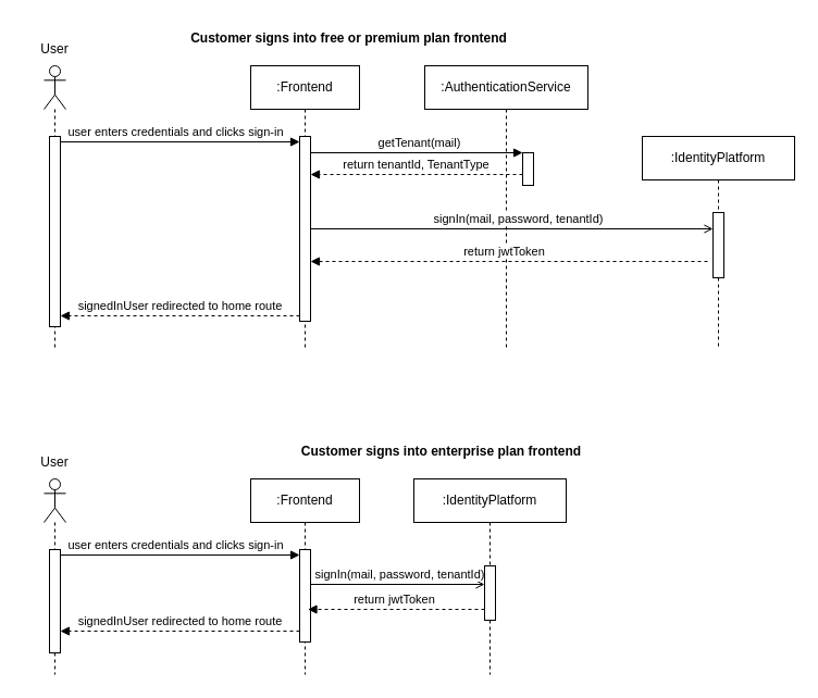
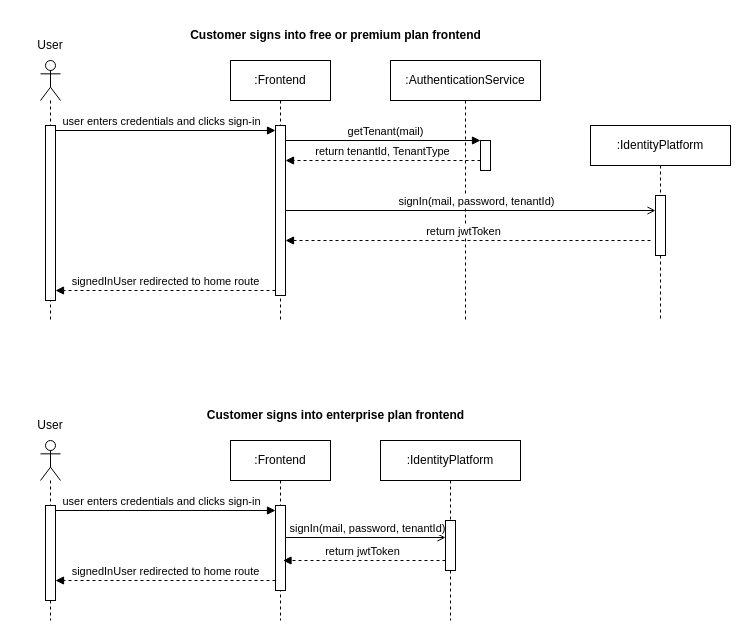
  <mxCell id="0" />
  <mxCell id="1" parent="0" />
  <mxCell id="2" value=":Frontend" style="shape=umlLifeline;perimeter=lifelinePerimeter;whiteSpace=wrap;html=1;container=0;dropTarget=0;collapsible=0;recursiveResize=0;outlineConnect=0;portConstraint=eastwest;newEdgeStyle={&quot;edgeStyle&quot;:&quot;elbowEdgeStyle&quot;,&quot;elbow&quot;:&quot;vertical&quot;,&quot;curved&quot;:0,&quot;rounded&quot;:0};" parent="1" vertex="1"><mxGeometry x="230" y="60" width="100" height="260" as="geometry" /></mxCell>
  <mxCell id="3" value="" style="html=1;points=[];perimeter=orthogonalPerimeter;outlineConnect=0;targetShapes=umlLifeline;portConstraint=eastwest;newEdgeStyle={&quot;edgeStyle&quot;:&quot;elbowEdgeStyle&quot;,&quot;elbow&quot;:&quot;vertical&quot;,&quot;curved&quot;:0,&quot;rounded&quot;:0};" parent="2" vertex="1"><mxGeometry x="45" y="65" width="10" height="170" as="geometry" /></mxCell>
  <mxCell id="4" value=":AuthenticationService" style="shape=umlLifeline;perimeter=lifelinePerimeter;whiteSpace=wrap;html=1;container=0;dropTarget=0;collapsible=0;recursiveResize=0;outlineConnect=0;portConstraint=eastwest;newEdgeStyle={&quot;edgeStyle&quot;:&quot;elbowEdgeStyle&quot;,&quot;elbow&quot;:&quot;vertical&quot;,&quot;curved&quot;:0,&quot;rounded&quot;:0};" parent="1" vertex="1"><mxGeometry x="390" y="60" width="150" height="260" as="geometry" /></mxCell>
  <mxCell id="5" value="" style="html=1;points=[];perimeter=orthogonalPerimeter;outlineConnect=0;targetShapes=umlLifeline;portConstraint=eastwest;newEdgeStyle={&quot;edgeStyle&quot;:&quot;elbowEdgeStyle&quot;,&quot;elbow&quot;:&quot;vertical&quot;,&quot;curved&quot;:0,&quot;rounded&quot;:0};" parent="4" vertex="1"><mxGeometry x="90" y="80" width="10" height="30" as="geometry" /></mxCell>
  <mxCell id="6" value="getTenant(mail)" style="html=1;verticalAlign=bottom;endArrow=block;elbow=vertical;rounded=0;endFill=1;" parent="1" target="5" edge="1"><mxGeometry x="0.03" relative="1" as="geometry"><mxPoint x="285" y="140" as="sourcePoint" /><mxPoint x="520" y="140" as="targetPoint" /><mxPoint as="offset" /></mxGeometry></mxCell>
  <mxCell id="7" value="&lt;div&gt;return tenantId, TenantType&lt;/div&gt;" style="html=1;verticalAlign=bottom;endArrow=block;dashed=1;endSize=6;elbow=vertical;rounded=0;endFill=1;" parent="1" source="5" edge="1"><mxGeometry x="0.005" relative="1" as="geometry"><mxPoint x="285" y="160" as="targetPoint" /><mxPoint x="520" y="160" as="sourcePoint" /><mxPoint as="offset" /></mxGeometry></mxCell>
  <mxCell id="8" value="" style="shape=umlLifeline;perimeter=lifelinePerimeter;whiteSpace=wrap;html=1;container=1;dropTarget=0;collapsible=0;recursiveResize=0;outlineConnect=0;portConstraint=eastwest;newEdgeStyle={&quot;curved&quot;:0,&quot;rounded&quot;:0};participant=umlActor;" parent="1" vertex="1"><mxGeometry x="40" y="60" width="20" height="260" as="geometry" /></mxCell>
  <mxCell id="9" value="" style="html=1;points=[[0,0,0,0,5],[0,1,0,0,-5],[1,0,0,0,5],[1,1,0,0,-5]];perimeter=orthogonalPerimeter;outlineConnect=0;targetShapes=umlLifeline;portConstraint=eastwest;newEdgeStyle={&quot;curved&quot;:0,&quot;rounded&quot;:0};" parent="8" vertex="1"><mxGeometry x="5" y="65" width="10" height="175" as="geometry" /></mxCell>
  <mxCell id="10" style="rounded=0;orthogonalLoop=1;jettySize=auto;html=1;exitX=1;exitY=0;exitDx=0;exitDy=5;exitPerimeter=0;endArrow=block;endFill=1;" parent="1" source="9" target="3" edge="1"><mxGeometry relative="1" as="geometry"><mxPoint x="155" y="145" as="sourcePoint" /><mxPoint x="280" y="60" as="targetPoint" /></mxGeometry></mxCell>
  <mxCell id="11" value="user enters credentials and clicks sign-in" style="edgeLabel;html=1;align=center;verticalAlign=middle;resizable=0;points=[];" parent="10" connectable="0" vertex="1"><mxGeometry x="-0.263" y="2" relative="1" as="geometry"><mxPoint x="24" y="-8" as="offset" /></mxGeometry></mxCell>
- <mxCell id="12" value="&lt;div&gt;&lt;b&gt;Customer signs into free or premium plan frontend&lt;/b&gt;&lt;/div&gt;" style="text;html=1;align=center;verticalAlign=middle;resizable=0;points=[];autosize=1;strokeColor=none;fillColor=none;" parent="1" vertex="1"><mxGeometry x="165" y="20" width="310" height="30" as="geometry" /></mxCell>
+ <mxCell id="12" value="&lt;div&gt;&lt;b&gt;Customer signs into free or premium plan frontend&lt;/b&gt;&lt;/div&gt;" style="text;html=1;align=center;verticalAlign=middle;resizable=0;points=[];autosize=1;strokeColor=none;fillColor=none;" parent="1" vertex="1"><mxGeometry x="180" width="310" height="30" as="geometry" y="20" /></mxCell>
  <mxCell id="13" value="signedInUser redirected to home route" style="html=1;verticalAlign=bottom;endArrow=block;dashed=1;endSize=6;elbow=vertical;rounded=0;endFill=1;" parent="1" target="9" edge="1"><mxGeometry relative="1" as="geometry"><mxPoint x="155" y="290" as="targetPoint" /><mxPoint x="275" y="290" as="sourcePoint" /></mxGeometry></mxCell>
  <mxCell id="14" value=":IdentityPlatform" style="shape=umlLifeline;perimeter=lifelinePerimeter;whiteSpace=wrap;html=1;container=0;dropTarget=0;collapsible=0;recursiveResize=0;outlineConnect=0;portConstraint=eastwest;newEdgeStyle={&quot;edgeStyle&quot;:&quot;elbowEdgeStyle&quot;,&quot;elbow&quot;:&quot;vertical&quot;,&quot;curved&quot;:0,&quot;rounded&quot;:0};" parent="1" vertex="1"><mxGeometry x="590" y="125" width="140" height="195" as="geometry" /></mxCell>
  <mxCell id="15" value="" style="html=1;points=[];perimeter=orthogonalPerimeter;outlineConnect=0;targetShapes=umlLifeline;portConstraint=eastwest;newEdgeStyle={&quot;edgeStyle&quot;:&quot;elbowEdgeStyle&quot;,&quot;elbow&quot;:&quot;vertical&quot;,&quot;curved&quot;:0,&quot;rounded&quot;:0};" parent="14" vertex="1"><mxGeometry x="65" y="70" width="10" height="60" as="geometry" /></mxCell>
  <mxCell id="16" value="signIn(mail, password, tenantId)" style="html=1;verticalAlign=bottom;endArrow=open;elbow=vertical;rounded=0;endFill=0;" parent="1" target="15" edge="1" source="3"><mxGeometry x="0.03" relative="1" as="geometry"><mxPoint x="290" y="210" as="sourcePoint" /><mxPoint x="650" y="210" as="targetPoint" /><mxPoint as="offset" /></mxGeometry></mxCell>
  <mxCell id="17" value="User" style="text;html=1;align=center;verticalAlign=middle;whiteSpace=wrap;rounded=0;" vertex="1" parent="1"><mxGeometry x="20" y="30" width="60" height="30" as="geometry" /></mxCell>
  <mxCell id="18" value="&lt;div&gt;return jwtToken&lt;/div&gt;" style="html=1;verticalAlign=bottom;endArrow=block;dashed=1;endSize=6;elbow=vertical;rounded=0;endFill=1;" edge="1" parent="1" target="3"><mxGeometry x="0.026" relative="1" as="geometry"><mxPoint x="290" y="240" as="targetPoint" /><mxPoint x="650" y="240" as="sourcePoint" /><mxPoint as="offset" /></mxGeometry></mxCell>
  <mxCell id="19" value=":Frontend" style="shape=umlLifeline;perimeter=lifelinePerimeter;whiteSpace=wrap;html=1;container=0;dropTarget=0;collapsible=0;recursiveResize=0;outlineConnect=0;portConstraint=eastwest;newEdgeStyle={&quot;edgeStyle&quot;:&quot;elbowEdgeStyle&quot;,&quot;elbow&quot;:&quot;vertical&quot;,&quot;curved&quot;:0,&quot;rounded&quot;:0};" vertex="1" parent="1"><mxGeometry x="230" y="440" width="100" height="180" as="geometry" /></mxCell>
  <mxCell id="20" value="" style="html=1;points=[];perimeter=orthogonalPerimeter;outlineConnect=0;targetShapes=umlLifeline;portConstraint=eastwest;newEdgeStyle={&quot;edgeStyle&quot;:&quot;elbowEdgeStyle&quot;,&quot;elbow&quot;:&quot;vertical&quot;,&quot;curved&quot;:0,&quot;rounded&quot;:0};" vertex="1" parent="19"><mxGeometry x="45" y="65" width="10" height="85" as="geometry" /></mxCell>
  <mxCell id="21" value="" style="shape=umlLifeline;perimeter=lifelinePerimeter;whiteSpace=wrap;html=1;container=1;dropTarget=0;collapsible=0;recursiveResize=0;outlineConnect=0;portConstraint=eastwest;newEdgeStyle={&quot;curved&quot;:0,&quot;rounded&quot;:0};participant=umlActor;" vertex="1" parent="1"><mxGeometry x="40" y="440" width="20" height="180" as="geometry" /></mxCell>
  <mxCell id="22" value="" style="html=1;points=[[0,0,0,0,5],[0,1,0,0,-5],[1,0,0,0,5],[1,1,0,0,-5]];perimeter=orthogonalPerimeter;outlineConnect=0;targetShapes=umlLifeline;portConstraint=eastwest;newEdgeStyle={&quot;curved&quot;:0,&quot;rounded&quot;:0};" vertex="1" parent="21"><mxGeometry x="5" y="65" width="10" height="95" as="geometry" /></mxCell>
  <mxCell id="23" style="rounded=0;orthogonalLoop=1;jettySize=auto;html=1;exitX=1;exitY=0;exitDx=0;exitDy=5;exitPerimeter=0;endArrow=block;endFill=1;" edge="1" parent="1" source="22" target="20"><mxGeometry relative="1" as="geometry"><mxPoint x="155" y="525" as="sourcePoint" /><mxPoint x="280" y="440" as="targetPoint" /></mxGeometry></mxCell>
  <mxCell id="24" value="user enters credentials and clicks sign-in" style="edgeLabel;html=1;align=center;verticalAlign=middle;resizable=0;points=[];" connectable="0" vertex="1" parent="23"><mxGeometry x="-0.263" y="2" relative="1" as="geometry"><mxPoint x="24" y="-8" as="offset" /></mxGeometry></mxCell>
- <mxCell id="25" value="&lt;div&gt;&lt;b&gt;Customer signs into enterprise plan frontend&lt;/b&gt;&lt;/div&gt;" style="text;html=1;align=center;verticalAlign=middle;resizable=0;points=[];autosize=1;strokeColor=none;fillColor=none;" vertex="1" parent="1"><mxGeometry x="265" y="400" width="280" height="30" as="geometry" /></mxCell>
+ <mxCell id="25" value="&lt;div&gt;&lt;b&gt;Customer signs into enterprise plan frontend&lt;/b&gt;&lt;/div&gt;" style="text;html=1;align=center;verticalAlign=middle;resizable=0;points=[];autosize=1;strokeColor=none;fillColor=none;" vertex="1" parent="1"><mxGeometry x="195" y="400" width="280" height="30" as="geometry" /></mxCell>
  <mxCell id="26" value="signedInUser redirected to home route" style="html=1;verticalAlign=bottom;endArrow=block;dashed=1;endSize=6;elbow=vertical;rounded=0;endFill=1;" edge="1" parent="1"><mxGeometry relative="1" as="geometry"><mxPoint x="55" y="580" as="targetPoint" /><mxPoint x="275" y="580" as="sourcePoint" /></mxGeometry></mxCell>
  <mxCell id="27" value=":IdentityPlatform" style="shape=umlLifeline;perimeter=lifelinePerimeter;whiteSpace=wrap;html=1;container=0;dropTarget=0;collapsible=0;recursiveResize=0;outlineConnect=0;portConstraint=eastwest;newEdgeStyle={&quot;edgeStyle&quot;:&quot;elbowEdgeStyle&quot;,&quot;elbow&quot;:&quot;vertical&quot;,&quot;curved&quot;:0,&quot;rounded&quot;:0};" vertex="1" parent="1"><mxGeometry x="380" y="440" width="140" height="180" as="geometry" /></mxCell>
  <mxCell id="28" value="" style="html=1;points=[];perimeter=orthogonalPerimeter;outlineConnect=0;targetShapes=umlLifeline;portConstraint=eastwest;newEdgeStyle={&quot;edgeStyle&quot;:&quot;elbowEdgeStyle&quot;,&quot;elbow&quot;:&quot;vertical&quot;,&quot;curved&quot;:0,&quot;rounded&quot;:0};" vertex="1" parent="27"><mxGeometry x="65" y="80" width="10" height="50" as="geometry" /></mxCell>
  <mxCell id="29" value="signIn(mail, password, tenantId)" style="html=1;verticalAlign=bottom;endArrow=open;elbow=vertical;rounded=0;endFill=0;" edge="1" parent="1" target="28"><mxGeometry x="0.03" relative="1" as="geometry"><mxPoint x="285" y="537" as="sourcePoint" /><mxPoint x="435" y="537" as="targetPoint" /><mxPoint as="offset" /></mxGeometry></mxCell>
  <mxCell id="30" value="User" style="text;html=1;align=center;verticalAlign=middle;whiteSpace=wrap;rounded=0;" vertex="1" parent="1"><mxGeometry x="20" y="410" width="60" height="30" as="geometry" /></mxCell>
  <mxCell id="31" value="&lt;div&gt;return jwtToken&lt;/div&gt;" style="html=1;verticalAlign=bottom;endArrow=block;dashed=1;endSize=6;elbow=vertical;rounded=0;endFill=1;" edge="1" parent="1" source="28"><mxGeometry x="0.026" relative="1" as="geometry"><mxPoint x="282.5" y="560" as="targetPoint" /><mxPoint x="440" y="560" as="sourcePoint" /><mxPoint as="offset" /></mxGeometry></mxCell>
